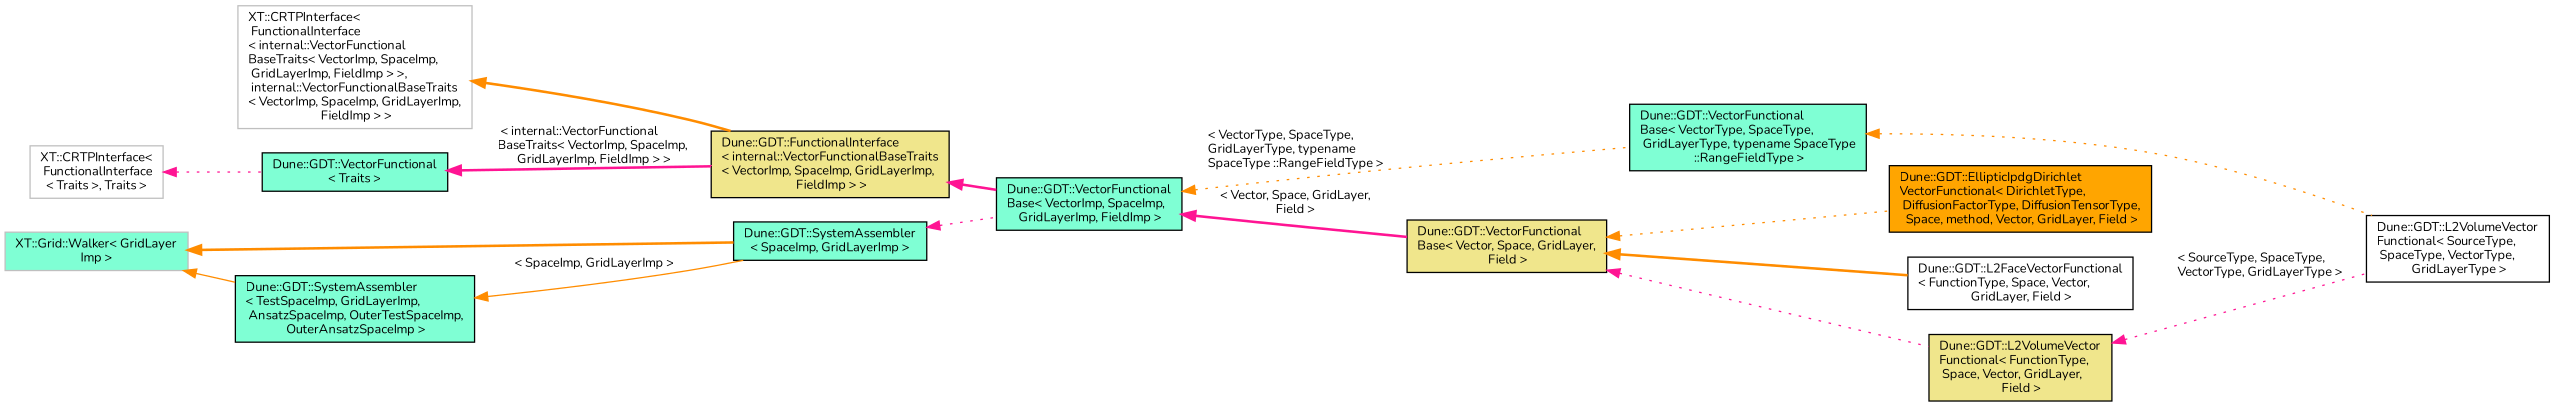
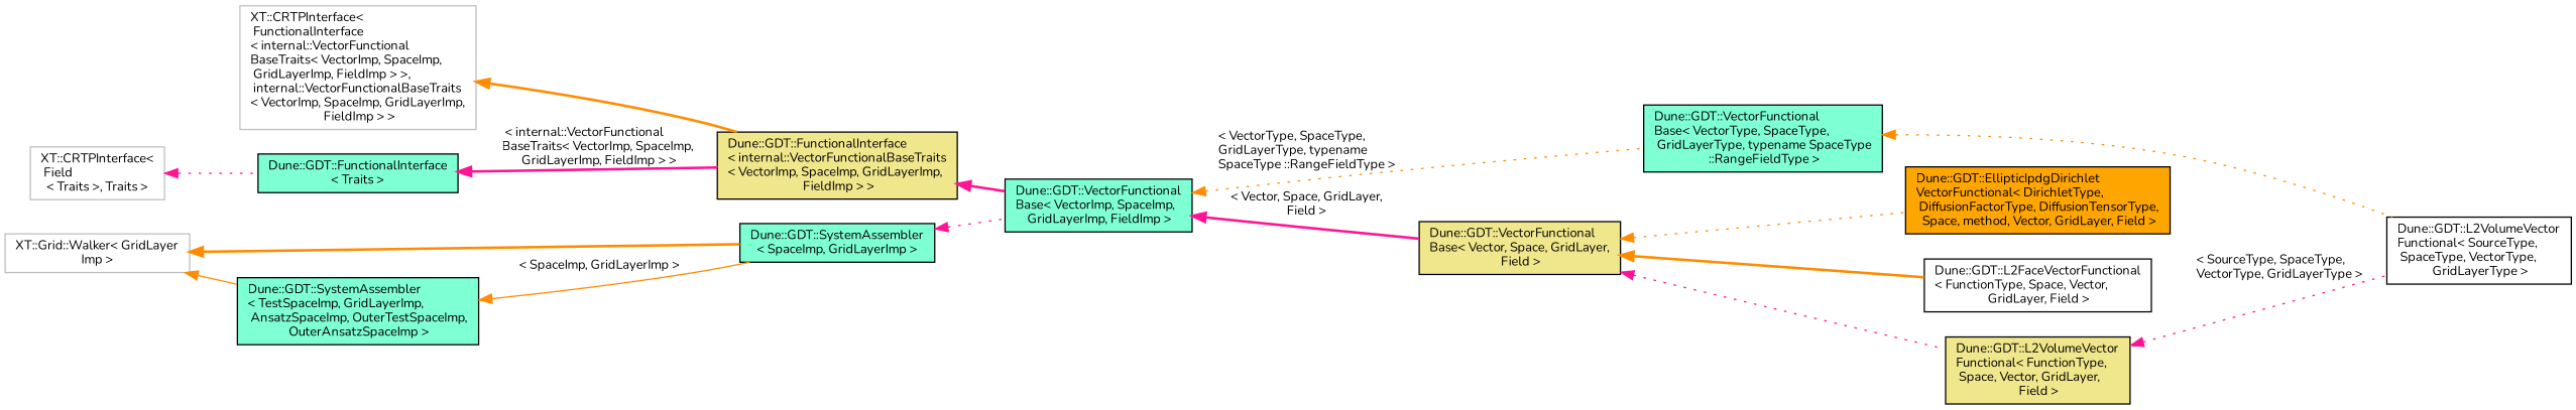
  digraph {
    fontname=Nunito
    rankdir=LR
    node [color=black fillcolor=aquamarine fontname=Nunito fontsize=10 shape=record style=filled]
    edge [color=darkorange dir=back fontname=Nunito fontsize=10 labelfontname=Helvetica labelfontsize=10 style=dotted]
    n1 [fontcolor=black height=0.2 label="Dune::GDT::VectorFunctional\lBase\< VectorImp, SpaceImp,\l GridLayerImp, FieldImp \>" width=0.4]
    n2 [height=0.2 label="Dune::GDT::VectorFunctional\lBase\< VectorType, SpaceType,\l GridLayerType, typename SpaceType\l ::RangeFieldType \>" width=0.4]
    n3 [fillcolor=khaki height=0.2 label="Dune::GDT::VectorFunctional\lBase\< Vector, Space, GridLayer,\l Field \>" width=0.4]
    n4 [fillcolor=white height=0.2 label="Dune::GDT::L2VolumeVector\lFunctional\< SourceType,\l SpaceType, VectorType,\l GridLayerType \>" width=0.4]
    n5 [fillcolor=orange height=0.2 label="Dune::GDT::EllipticIpdgDirichlet\lVectorFunctional\< DirichletType,\l DiffusionFactorType, DiffusionTensorType,\l Space, method, Vector, GridLayer, Field \>" width=0.4]
    n6 [fillcolor=white height=0.2 label="Dune::GDT::L2FaceVectorFunctional\l\< FunctionType, Space, Vector,\l GridLayer, Field \>" width=0.4]
    n7 [fillcolor=khaki height=0.2 label="Dune::GDT::L2VolumeVector\lFunctional\< FunctionType,\l Space, Vector, GridLayer,\l Field \>" width=0.4]
    n8 [fillcolor=khaki height=0.2 label="Dune::GDT::FunctionalInterface\l\< internal::VectorFunctionalBaseTraits\l\< VectorImp, SpaceImp, GridLayerImp,\l FieldImp \> \>" width=0.4]
    n9 [color=grey75 fillcolor=white height=0.2 label="XT::CRTPInterface\<\l FunctionalInterface\l\< internal::VectorFunctional\lBaseTraits\< VectorImp, SpaceImp,\l GridLayerImp, FieldImp \> \>,\l internal::VectorFunctionalBaseTraits\l\< VectorImp, SpaceImp, GridLayerImp,\l FieldImp \> \>" width=0.4]
-   n10 [height=0.2 label="Dune::GDT::VectorFunctional\l\< Traits \>" width=0.4]
-   n11 [color=grey75 fillcolor=white height=0.2 label="XT::CRTPInterface\<\l FunctionalInterface\l\< Traits \>, Traits \>" width=0.4]
+   n10 [height=0.2 label="Dune::GDT::FunctionalInterface\l\< Traits \>" width=0.4]
+   n11 [color=grey75 fillcolor=white height=0.2 label="XT::CRTPInterface\<\l Field\l\< Traits \>, Traits \>" width=0.4]
    n12 [height=0.2 label="Dune::GDT::SystemAssembler\l\< SpaceImp, GridLayerImp \>" width=0.4]
-   n13 [color=grey75 height=0.2 label="XT::Grid::Walker\< GridLayer\lImp \>" width=0.4]
+   n13 [color=grey75 fillcolor=white height=0.2 label="XT::Grid::Walker\< GridLayer\lImp \>" width=0.4]
    n14 [height=0.2 label="Dune::GDT::SystemAssembler\l\< TestSpaceImp, GridLayerImp,\l AnsatzSpaceImp, OuterTestSpaceImp,\l OuterAnsatzSpaceImp \>" width=0.4]
    n1 -> n2 [label=" \< VectorType, SpaceType,\l GridLayerType, typename\l SpaceType ::RangeFieldType \>"]
    n1 -> n3 [color=deeppink label=" \< Vector, Space, GridLayer,\l Field \>" style=bold]
    n2 -> n4
    n3 -> n5
    n3 -> n6 [style=bold]
    n3 -> n7 [color=deeppink]
    n7 -> n4 [color=deeppink label=" \< SourceType, SpaceType,\l VectorType, GridLayerType \>"]
    n8 -> n1 [color=deeppink style=bold]
    n9 -> n8 [style=bold]
    n10 -> n8 [color=deeppink label=" \< internal::VectorFunctional\lBaseTraits\< VectorImp, SpaceImp,\l GridLayerImp, FieldImp \> \>" style=bold]
    n11 -> n10 [color=deeppink]
    n12 -> n1 [color=deeppink]
    n13 -> n12 [style=bold]
    n13 -> n14 [style=solid]
    n14 -> n12 [label=" \< SpaceImp, GridLayerImp \>" style=solid]
  }
